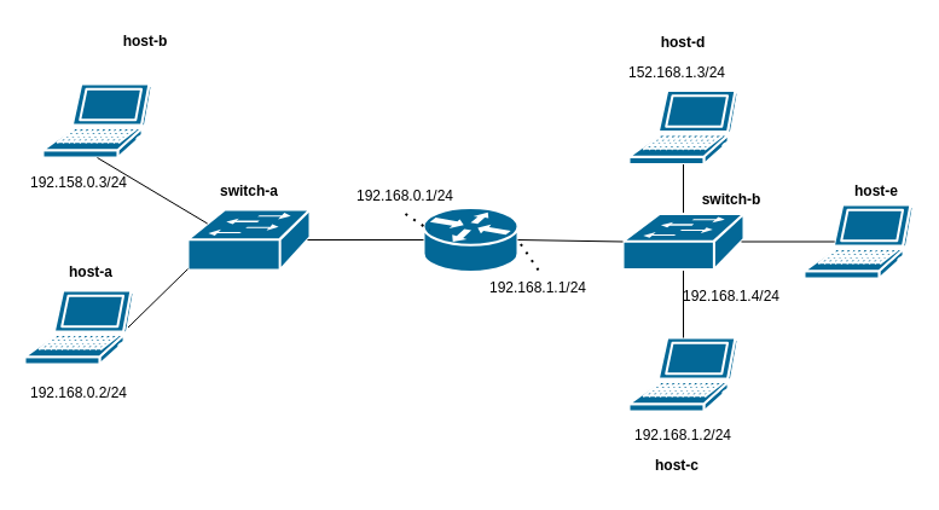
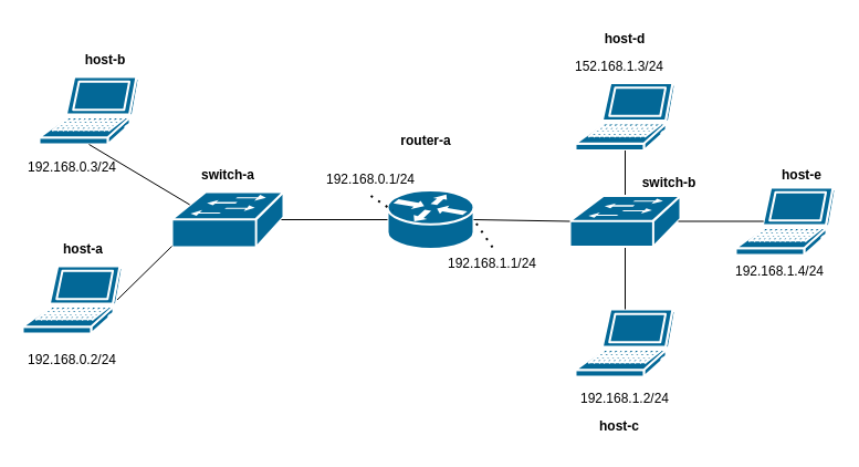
  <mxCell id="0" />
  <mxCell id="1" parent="0" />
  <mxCell id="2" value="" style="shape=mxgraph.cisco.switches.workgroup_switch;sketch=0;html=1;pointerEvents=1;dashed=0;fillColor=#036897;strokeColor=#ffffff;strokeWidth=2;verticalLabelPosition=bottom;verticalAlign=top;align=center;outlineConnect=0;" parent="1" vertex="1"><mxGeometry x="155" y="173" width="101" height="50" as="geometry" /></mxCell>
  <mxCell id="3" value="" style="shape=mxgraph.cisco.computers_and_peripherals.laptop;sketch=0;html=1;pointerEvents=1;dashed=0;fillColor=#036897;strokeColor=#ffffff;strokeWidth=2;verticalLabelPosition=bottom;verticalAlign=top;align=center;outlineConnect=0;" parent="1" vertex="1"><mxGeometry x="20" y="240" width="90" height="61" as="geometry" /></mxCell>
  <mxCell id="4" value="" style="shape=mxgraph.cisco.computers_and_peripherals.laptop;sketch=0;html=1;pointerEvents=1;dashed=0;fillColor=#036897;strokeColor=#ffffff;strokeWidth=2;verticalLabelPosition=bottom;verticalAlign=top;align=center;outlineConnect=0;" parent="1" vertex="1"><mxGeometry x="35" y="69" width="90" height="61" as="geometry" /></mxCell>
  <mxCell id="5" value="" style="shape=mxgraph.cisco.computers_and_peripherals.laptop;sketch=0;html=1;pointerEvents=1;dashed=0;fillColor=#036897;strokeColor=#ffffff;strokeWidth=2;verticalLabelPosition=bottom;verticalAlign=top;align=center;outlineConnect=0;" parent="1" vertex="1"><mxGeometry x="665" y="169" width="90" height="61" as="geometry" /></mxCell>
  <mxCell id="6" value="" style="endArrow=none;html=1;rounded=0;entryX=0.5;entryY=1;entryDx=0;entryDy=0;entryPerimeter=0;exitX=0.16;exitY=0.23;exitDx=0;exitDy=0;exitPerimeter=0;" parent="1" source="2" target="4" edge="1"><mxGeometry width="50" height="50" relative="1" as="geometry"><mxPoint x="215" y="130" as="sourcePoint" /><mxPoint x="265" y="80" as="targetPoint" /></mxGeometry></mxCell>
  <mxCell id="7" value="" style="endArrow=none;html=1;rounded=0;entryX=0;entryY=0.98;entryDx=0;entryDy=0;entryPerimeter=0;exitX=0.95;exitY=0.5;exitDx=0;exitDy=0;exitPerimeter=0;" parent="1" source="3" target="2" edge="1"><mxGeometry width="50" height="50" relative="1" as="geometry"><mxPoint x="115" y="160" as="sourcePoint" /><mxPoint x="265" y="80" as="targetPoint" /></mxGeometry></mxCell>
  <mxCell id="8" value="&lt;b&gt;host-a&lt;/b&gt;" style="text;html=1;strokeColor=none;fillColor=none;align=center;verticalAlign=middle;whiteSpace=wrap;rounded=0;" parent="1" vertex="1"><mxGeometry x="45" y="210" width="60" height="30" as="geometry" /></mxCell>
- <mxCell id="9" value="&lt;b&gt;host-b&lt;/b&gt;" style="text;html=1;strokeColor=none;fillColor=none;align=center;verticalAlign=middle;whiteSpace=wrap;rounded=0;" parent="1" vertex="1"><mxGeometry x="90" y="19" width="60" height="30" as="geometry" /></mxCell>
+ <mxCell id="9" value="&lt;b&gt;host-b&lt;/b&gt;" style="text;html=1;strokeColor=none;fillColor=none;align=center;verticalAlign=middle;whiteSpace=wrap;rounded=0;" parent="1" vertex="1"><mxGeometry x="65" y="39" width="60" height="30" as="geometry" /></mxCell>
  <mxCell id="10" value="&lt;b&gt;host-c&lt;/b&gt;" style="text;html=1;strokeColor=none;fillColor=none;align=center;verticalAlign=middle;whiteSpace=wrap;rounded=0;" parent="1" vertex="1"><mxGeometry x="530" y="370" width="60" height="30" as="geometry" /></mxCell>
  <mxCell id="11" value="&lt;b&gt;switch-a&lt;/b&gt;" style="text;html=1;strokeColor=none;fillColor=none;align=center;verticalAlign=middle;whiteSpace=wrap;rounded=0;" parent="1" vertex="1"><mxGeometry x="175.5" y="143" width="60" height="30" as="geometry" /></mxCell>
  <mxCell id="12" value="192.168.0.2/24&lt;br&gt;" style="text;html=1;strokeColor=none;fillColor=none;align=center;verticalAlign=middle;whiteSpace=wrap;rounded=0;" parent="1" vertex="1"><mxGeometry x="35" y="310" width="60" height="30" as="geometry" /></mxCell>
- <mxCell id="13" value="192.158.0.3/24&lt;br&gt;" style="text;html=1;strokeColor=none;fillColor=none;align=center;verticalAlign=middle;whiteSpace=wrap;rounded=0;" parent="1" vertex="1"><mxGeometry x="35" y="135.5" width="60" height="30" as="geometry" /></mxCell>
- <mxCell id="14" value="192.168.1.4/24" style="text;html=1;strokeColor=none;fillColor=none;align=center;verticalAlign=middle;whiteSpace=wrap;rounded=0;" parent="1" vertex="1"><mxGeometry x="575" y="230" width="60" height="30" as="geometry" /></mxCell>
+ <mxCell id="13" value="192.168.0.3/24&lt;br&gt;" style="text;html=1;strokeColor=none;fillColor=none;align=center;verticalAlign=middle;whiteSpace=wrap;rounded=0;" parent="1" vertex="1"><mxGeometry x="35" y="135.5" width="60" height="30" as="geometry" /></mxCell>
+ <mxCell id="14" value="192.168.1.4/24" style="text;html=1;strokeColor=none;fillColor=none;align=center;verticalAlign=middle;whiteSpace=wrap;rounded=0;" parent="1" vertex="1"><mxGeometry x="675" y="230" width="60" height="30" as="geometry" /></mxCell>
  <mxCell id="15" value="" style="shape=mxgraph.cisco.routers.router;html=1;pointerEvents=1;dashed=0;fillColor=#036897;strokeColor=#ffffff;strokeWidth=2;verticalLabelPosition=bottom;verticalAlign=top;align=center;outlineConnect=0;" vertex="1" parent="1"><mxGeometry x="350" y="171.5" width="78" height="53" as="geometry" /></mxCell>
  <mxCell id="16" value="" style="shape=mxgraph.cisco.computers_and_peripherals.laptop;sketch=0;html=1;pointerEvents=1;dashed=0;fillColor=#036897;strokeColor=#ffffff;strokeWidth=2;verticalLabelPosition=bottom;verticalAlign=top;align=center;outlineConnect=0;" vertex="1" parent="1"><mxGeometry x="520" y="279" width="90" height="61" as="geometry" /></mxCell>
  <mxCell id="17" value="" style="shape=mxgraph.cisco.computers_and_peripherals.laptop;sketch=0;html=1;pointerEvents=1;dashed=0;fillColor=#036897;strokeColor=#ffffff;strokeWidth=2;verticalLabelPosition=bottom;verticalAlign=top;align=center;outlineConnect=0;" vertex="1" parent="1"><mxGeometry x="520" y="74.5" width="90" height="61" as="geometry" /></mxCell>
  <mxCell id="18" value="" style="endArrow=none;html=1;rounded=0;entryX=0.5;entryY=1;entryDx=0;entryDy=0;exitX=0.5;exitY=0;exitDx=0;exitDy=0;exitPerimeter=0;entryPerimeter=0;" edge="1" parent="1" target="17" source="22"><mxGeometry width="50" height="50" relative="1" as="geometry"><mxPoint x="545" y="170" as="sourcePoint" /><mxPoint x="770" y="80" as="targetPoint" /></mxGeometry></mxCell>
  <mxCell id="19" value="" style="endArrow=none;html=1;rounded=0;entryX=0.5;entryY=0.98;entryDx=0;entryDy=0;entryPerimeter=0;exitX=0.5;exitY=0;exitDx=0;exitDy=0;exitPerimeter=0;" edge="1" parent="1" source="16" target="22"><mxGeometry width="50" height="50" relative="1" as="geometry"><mxPoint x="620" y="160" as="sourcePoint" /><mxPoint x="710" y="199.5" as="targetPoint" /></mxGeometry></mxCell>
  <mxCell id="20" value="192.168.1.2/24&lt;br&gt;" style="text;html=1;strokeColor=none;fillColor=none;align=center;verticalAlign=middle;whiteSpace=wrap;rounded=0;" vertex="1" parent="1"><mxGeometry x="535" y="340" width="60" height="40" as="geometry" /></mxCell>
  <mxCell id="21" value="152.168.1.3/24" style="text;html=1;strokeColor=none;fillColor=none;align=center;verticalAlign=middle;whiteSpace=wrap;rounded=0;" vertex="1" parent="1"><mxGeometry x="530" y="44.5" width="60" height="30" as="geometry" /></mxCell>
  <mxCell id="22" value="" style="shape=mxgraph.cisco.switches.workgroup_switch;sketch=0;html=1;pointerEvents=1;dashed=0;fillColor=#036897;strokeColor=#ffffff;strokeWidth=2;verticalLabelPosition=bottom;verticalAlign=top;align=center;outlineConnect=0;" vertex="1" parent="1"><mxGeometry x="515" y="176.5" width="100" height="46" as="geometry" /></mxCell>
  <mxCell id="23" value="" style="endArrow=none;html=1;rounded=0;entryX=0.98;entryY=0.5;entryDx=0;entryDy=0;entryPerimeter=0;exitX=0.28;exitY=0.5;exitDx=0;exitDy=0;exitPerimeter=0;" edge="1" parent="1" source="5" target="22"><mxGeometry width="50" height="50" relative="1" as="geometry"><mxPoint x="619.75" y="295" as="sourcePoint" /><mxPoint x="575" y="201" as="targetPoint" /></mxGeometry></mxCell>
  <mxCell id="24" value="" style="endArrow=none;html=1;rounded=0;entryX=0;entryY=0.5;entryDx=0;entryDy=0;entryPerimeter=0;exitX=0.98;exitY=0.5;exitDx=0;exitDy=0;exitPerimeter=0;" edge="1" parent="1" source="2" target="15"><mxGeometry width="50" height="50" relative="1" as="geometry"><mxPoint x="305" y="240" as="sourcePoint" /><mxPoint x="355" y="190" as="targetPoint" /></mxGeometry></mxCell>
  <mxCell id="25" value="" style="endArrow=none;html=1;rounded=0;entryX=0;entryY=0.5;entryDx=0;entryDy=0;entryPerimeter=0;exitX=1;exitY=0.5;exitDx=0;exitDy=0;exitPerimeter=0;" edge="1" parent="1" source="15" target="22"><mxGeometry width="50" height="50" relative="1" as="geometry"><mxPoint x="305" y="240" as="sourcePoint" /><mxPoint x="355" y="190" as="targetPoint" /></mxGeometry></mxCell>
  <mxCell id="26" value="192.168.0.1/24" style="text;html=1;strokeColor=none;fillColor=none;align=center;verticalAlign=middle;whiteSpace=wrap;rounded=0;" vertex="1" parent="1"><mxGeometry x="305" y="146.5" width="60" height="30" as="geometry" /></mxCell>
  <mxCell id="27" value="" style="endArrow=none;dashed=1;html=1;dashPattern=1 3;strokeWidth=2;rounded=0;exitX=0.5;exitY=1;exitDx=0;exitDy=0;" edge="1" parent="1" source="26"><mxGeometry width="50" height="50" relative="1" as="geometry"><mxPoint x="305" y="240" as="sourcePoint" /><mxPoint x="355" y="190" as="targetPoint" /></mxGeometry></mxCell>
  <mxCell id="28" value="192.168.1.1/24" style="text;html=1;strokeColor=none;fillColor=none;align=center;verticalAlign=middle;whiteSpace=wrap;rounded=0;" vertex="1" parent="1"><mxGeometry x="415" y="223" width="60" height="30" as="geometry" /></mxCell>
  <mxCell id="29" value="" style="endArrow=none;dashed=1;html=1;dashPattern=1 3;strokeWidth=2;rounded=0;entryX=1;entryY=0.5;entryDx=0;entryDy=0;entryPerimeter=0;exitX=0.5;exitY=0;exitDx=0;exitDy=0;" edge="1" parent="1" source="28" target="15"><mxGeometry width="50" height="50" relative="1" as="geometry"><mxPoint x="305" y="240" as="sourcePoint" /><mxPoint x="355" y="190" as="targetPoint" /></mxGeometry></mxCell>
  <mxCell id="30" value="&lt;b&gt;switch-b&lt;/b&gt;" style="text;html=1;strokeColor=none;fillColor=none;align=center;verticalAlign=middle;whiteSpace=wrap;rounded=0;" vertex="1" parent="1"><mxGeometry x="575" y="150" width="60" height="30" as="geometry" /></mxCell>
+ <mxCell id="31" value="&lt;b&gt;router-a&lt;/b&gt;" style="text;html=1;strokeColor=none;fillColor=none;align=center;verticalAlign=middle;whiteSpace=wrap;rounded=0;" vertex="1" parent="1"><mxGeometry x="355" y="111.5" width="60" height="30" as="geometry" /></mxCell>
  <mxCell id="32" value="&lt;b&gt;host-d&lt;/b&gt;" style="text;html=1;strokeColor=none;fillColor=none;align=center;verticalAlign=middle;whiteSpace=wrap;rounded=0;" vertex="1" parent="1"><mxGeometry x="535" y="20" width="60" height="30" as="geometry" /></mxCell>
  <mxCell id="33" value="&lt;b&gt;host-e&lt;/b&gt;" style="text;html=1;strokeColor=none;fillColor=none;align=center;verticalAlign=middle;whiteSpace=wrap;rounded=0;" vertex="1" parent="1"><mxGeometry x="695" y="143" width="60" height="30" as="geometry" /></mxCell>
